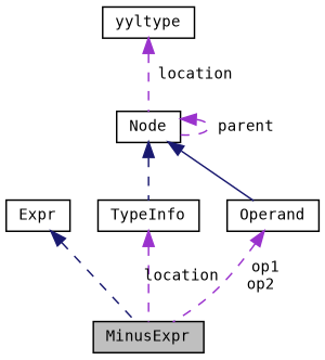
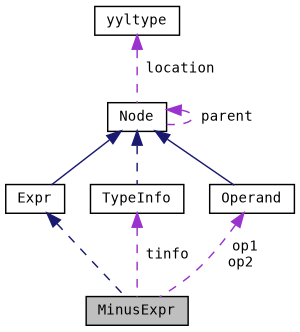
  digraph {
    fontname="DejaVu Sans Mono"
    node [color=black fillcolor=white fontname="DejaVu Sans Mono" fontsize=10 shape=record style=filled]
    edge [color=midnightblue dir=back fontname="DejaVu Sans Mono" fontsize=10 labelfontname=Helvetica labelfontsize=10 style=dashed]
    n1 [fillcolor=grey75 fontcolor=black height=0.2 label=MinusExpr width=0.4]
    n2 [height=0.2 label=Expr width=0.4]
    n3 [height=0.2 label="Node" width=0.4]
    n4 [height=0.2 label=TypeInfo width=0.4]
    n5 [height=0.2 label=Operand width=0.4]
    n6 [height=0.2 label=yyltype width=0.4]
    n2 -> n1
+   n3 -> n2 [style=solid]
    n3 -> n3 [color=darkorchid3 label=" parent"]
    n3 -> n4
    n3 -> n5 [style=solid]
-   n4 -> n1 [color=darkorchid3 label=" location"]
+   n4 -> n1 [color=darkorchid3 label=" tinfo"]
    n5 -> n1 [color=darkorchid3 label=" op1\nop2"]
    n6 -> n3 [color=darkorchid3 label=" location"]
  }
